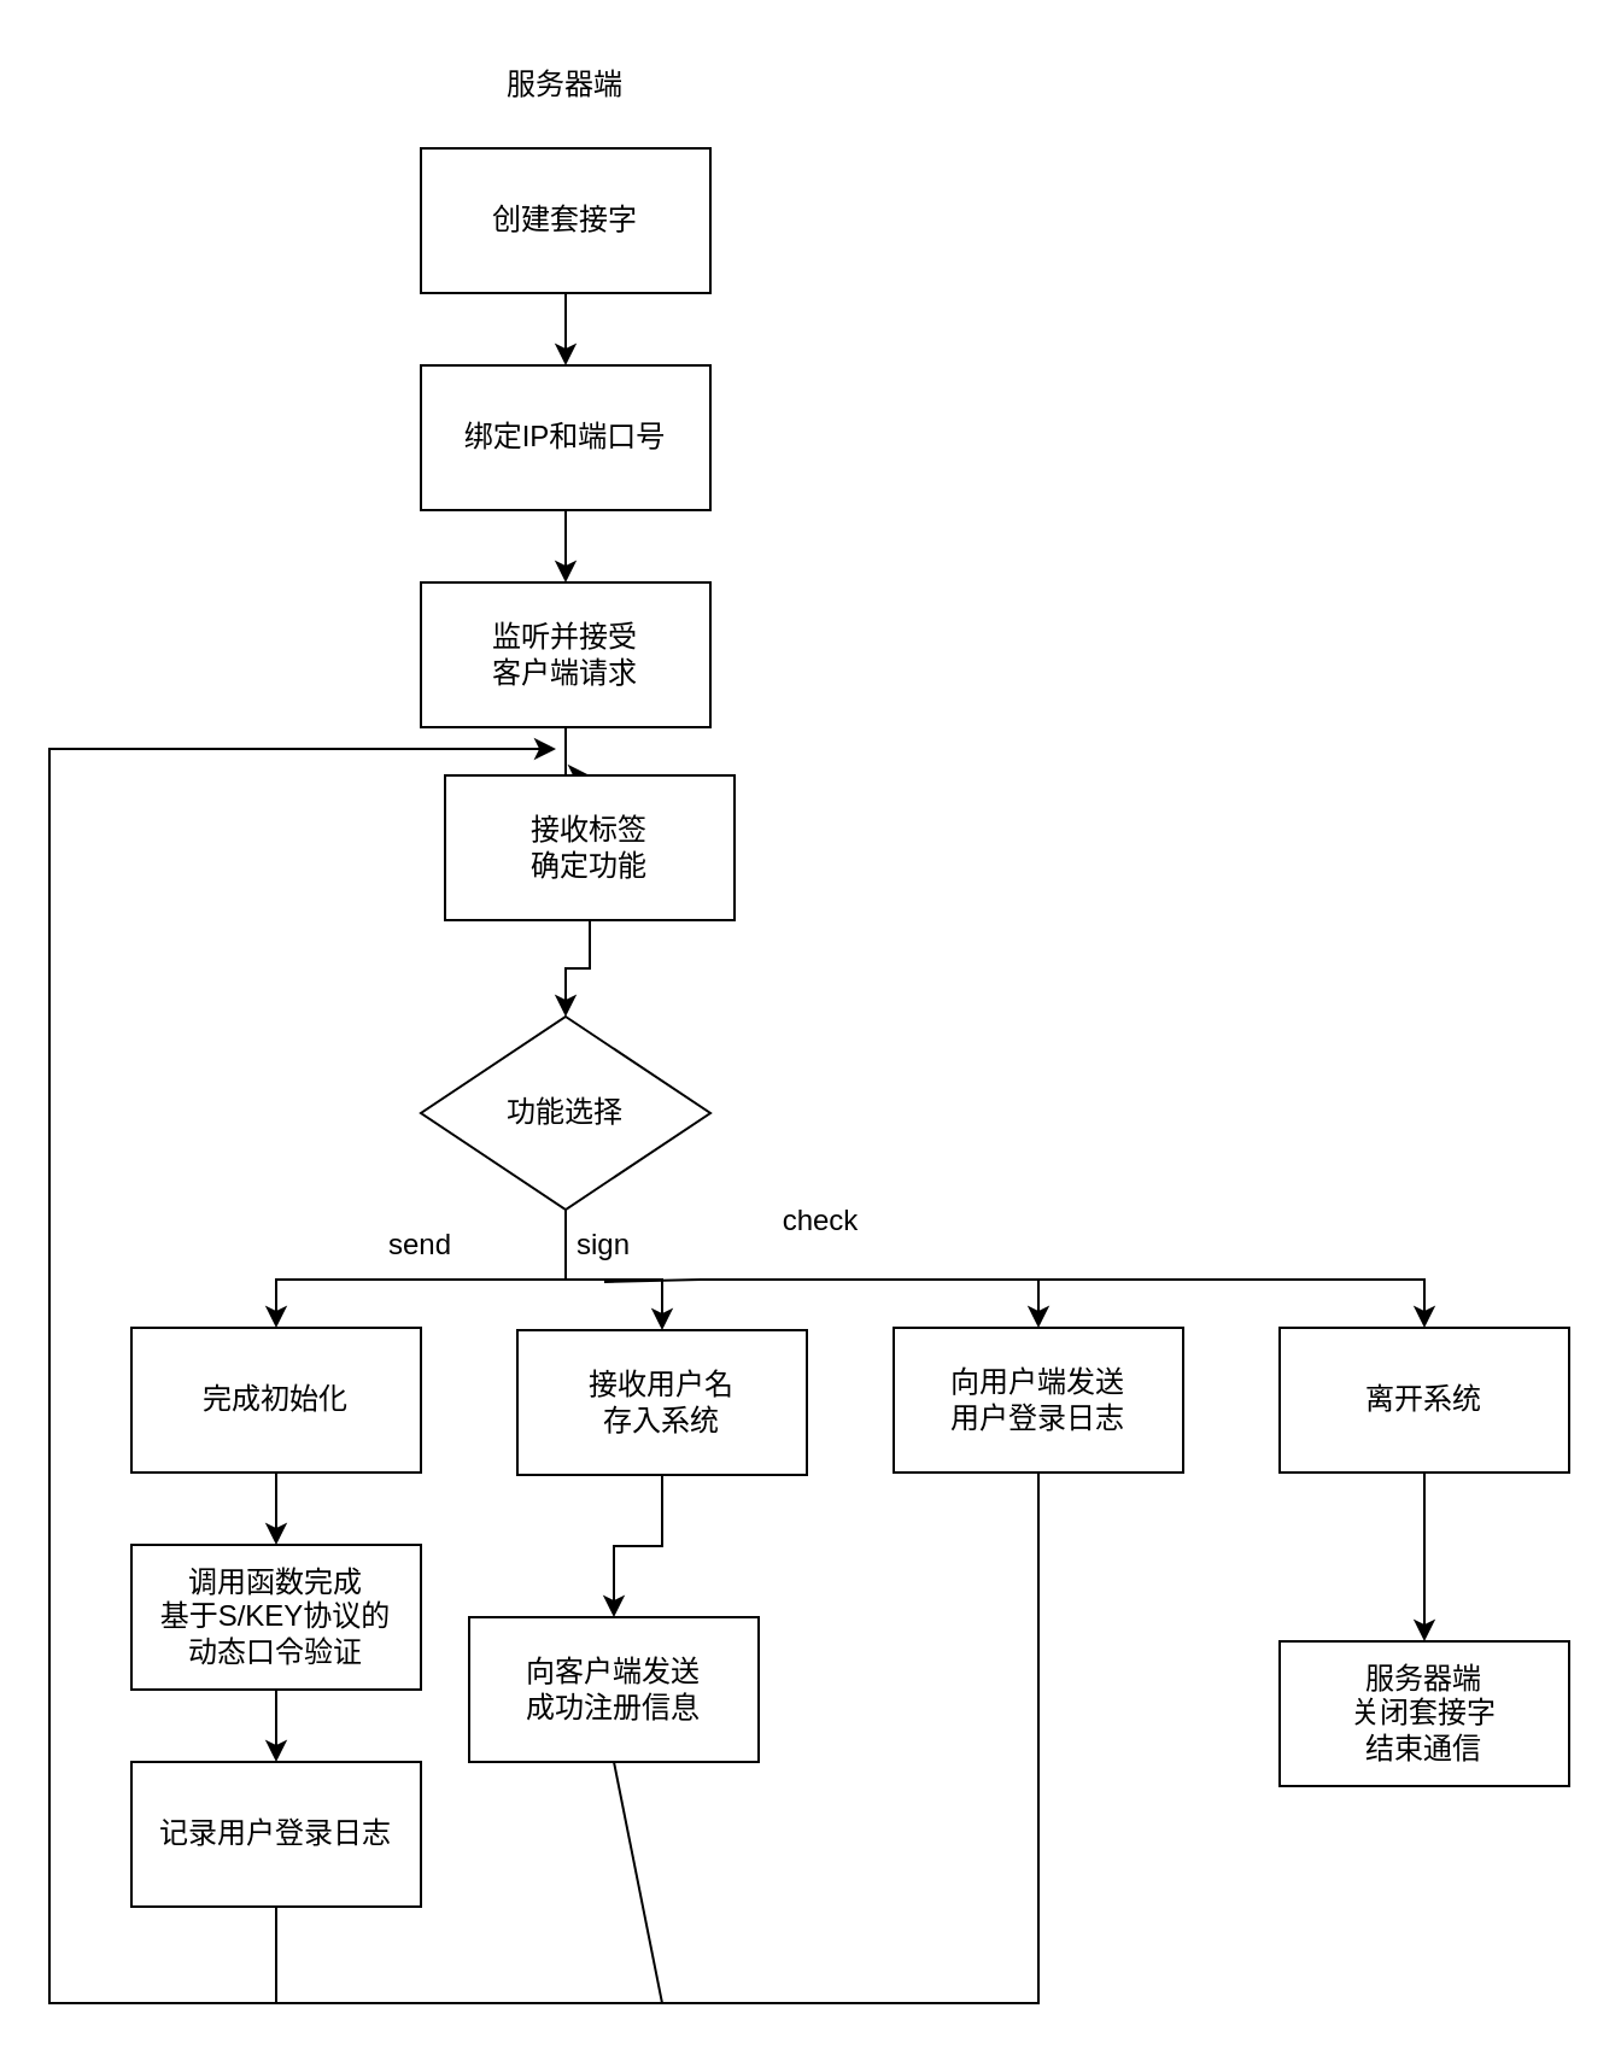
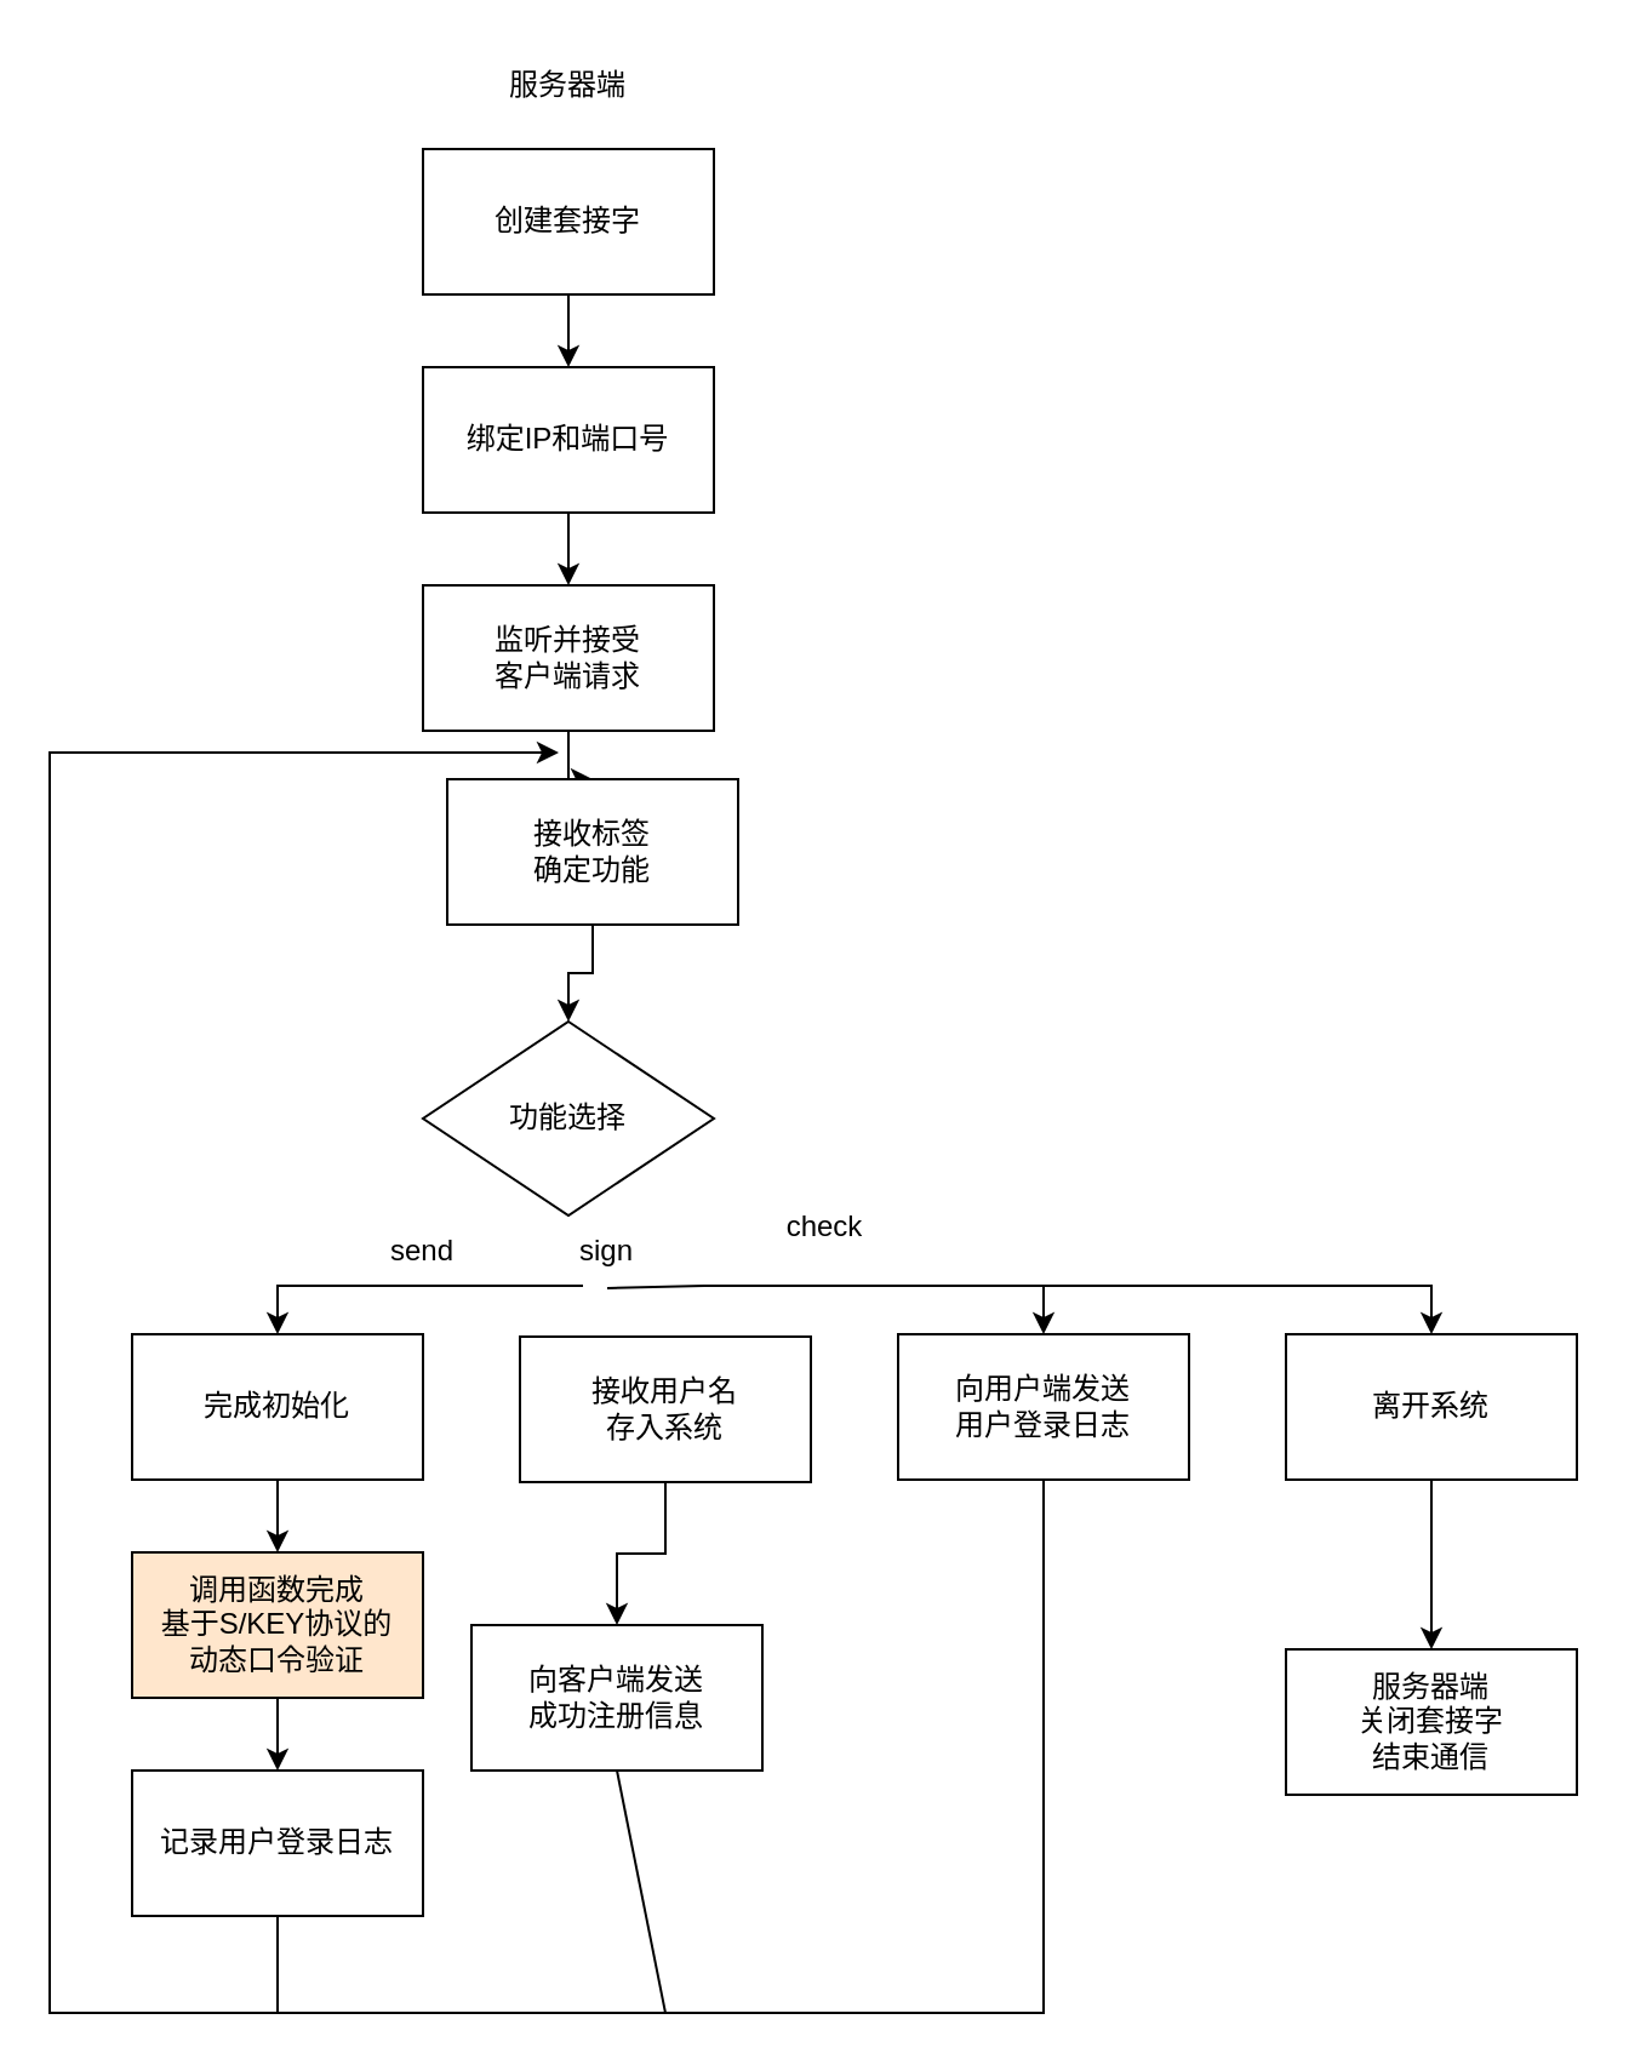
  <mxCell id="0" />
  <mxCell id="1" parent="0" />
  <mxCell id="2" value="" style="edgeStyle=orthogonalEdgeStyle;rounded=0;orthogonalLoop=1;jettySize=auto;html=1;" edge="1" source="3" target="5" parent="1"><mxGeometry relative="1" as="geometry" /></mxCell>
  <mxCell id="3" value="创建套接字" style="rounded=0;whiteSpace=wrap;html=1;" vertex="1" parent="1"><mxGeometry x="174" y="61" width="120" height="60" as="geometry" /></mxCell>
  <mxCell id="4" value="" style="edgeStyle=orthogonalEdgeStyle;rounded=0;orthogonalLoop=1;jettySize=auto;html=1;" edge="1" source="5" target="7" parent="1"><mxGeometry relative="1" as="geometry" /></mxCell>
  <mxCell id="5" value="绑定IP和端口号" style="whiteSpace=wrap;html=1;rounded=0;" vertex="1" parent="1"><mxGeometry x="174" y="151" width="120" height="60" as="geometry" /></mxCell>
  <mxCell id="6" value="" style="edgeStyle=orthogonalEdgeStyle;rounded=0;orthogonalLoop=1;jettySize=auto;html=1;" edge="1" source="7" target="9" parent="1"><mxGeometry relative="1" as="geometry" /></mxCell>
  <mxCell id="7" value="&lt;div&gt;监听并接受&lt;/div&gt;&lt;div&gt;客户端请求&lt;/div&gt;" style="whiteSpace=wrap;html=1;rounded=0;" vertex="1" parent="1"><mxGeometry x="174" y="241" width="120" height="60" as="geometry" /></mxCell>
  <mxCell id="8" value="" style="edgeStyle=orthogonalEdgeStyle;rounded=0;orthogonalLoop=1;jettySize=auto;html=1;" edge="1" source="9" target="11" parent="1"><mxGeometry relative="1" as="geometry" /></mxCell>
  <mxCell id="9" value="&lt;div&gt;接收标签&lt;/div&gt;&lt;div&gt;确定功能&lt;br&gt;&lt;/div&gt;" style="whiteSpace=wrap;html=1;rounded=0;" vertex="1" parent="1"><mxGeometry x="184" y="321" width="120" height="60" as="geometry" /></mxCell>
- <mxCell id="10" value="" style="edgeStyle=orthogonalEdgeStyle;rounded=0;orthogonalLoop=1;jettySize=auto;html=1;" edge="1" source="11" target="13" parent="1"><mxGeometry relative="1" as="geometry"><Array as="points"><mxPoint x="234" y="530" /><mxPoint x="274" y="530" /></Array></mxGeometry></mxCell>
  <mxCell id="11" value="功能选择" style="rhombus;whiteSpace=wrap;html=1;rounded=0;" vertex="1" parent="1"><mxGeometry x="174" y="421" width="120" height="80" as="geometry" /></mxCell>
  <mxCell id="12" value="" style="edgeStyle=orthogonalEdgeStyle;rounded=0;orthogonalLoop=1;jettySize=auto;html=1;" edge="1" parent="1" source="13" target="16"><mxGeometry relative="1" as="geometry" /></mxCell>
  <mxCell id="13" value="&lt;div&gt;接收用户名&lt;/div&gt;&lt;div&gt;存入系统&lt;br&gt;&lt;/div&gt;" style="whiteSpace=wrap;html=1;rounded=0;" vertex="1" parent="1"><mxGeometry x="214" y="551" width="120" height="60" as="geometry" /></mxCell>
  <mxCell id="14" value="sign" style="text;html=1;strokeColor=none;fillColor=none;align=center;verticalAlign=middle;whiteSpace=wrap;rounded=0;" vertex="1" parent="1"><mxGeometry x="220" y="501" width="60" height="30" as="geometry" /></mxCell>
  <mxCell id="15" value="服务器端" style="text;html=1;strokeColor=none;fillColor=none;align=center;verticalAlign=middle;whiteSpace=wrap;rounded=0;" vertex="1" parent="1"><mxGeometry x="204" y="20" width="60" height="30" as="geometry" /></mxCell>
  <mxCell id="16" value="&lt;div&gt;向客户端发送&lt;/div&gt;&lt;div&gt;成功注册信息&lt;/div&gt;" style="whiteSpace=wrap;html=1;rounded=0;" vertex="1" parent="1"><mxGeometry x="194" y="670" width="120" height="60" as="geometry" /></mxCell>
  <mxCell id="17" value="" style="edgeStyle=orthogonalEdgeStyle;rounded=0;orthogonalLoop=1;jettySize=auto;html=1;" edge="1" parent="1" source="18" target="22"><mxGeometry relative="1" as="geometry" /></mxCell>
  <mxCell id="18" value="完成初始化" style="rounded=0;whiteSpace=wrap;html=1;" vertex="1" parent="1"><mxGeometry x="54" y="550" width="120" height="60" as="geometry" /></mxCell>
  <mxCell id="19" value="" style="endArrow=classic;html=1;rounded=0;entryX=0.5;entryY=0;entryDx=0;entryDy=0;" edge="1" parent="1" target="18"><mxGeometry width="50" height="50" relative="1" as="geometry"><mxPoint x="240" y="530" as="sourcePoint" /><mxPoint x="140" y="450" as="targetPoint" /><Array as="points"><mxPoint x="114" y="530" /></Array></mxGeometry></mxCell>
  <mxCell id="20" value="send" style="text;html=1;strokeColor=none;fillColor=none;align=center;verticalAlign=middle;whiteSpace=wrap;rounded=0;" vertex="1" parent="1"><mxGeometry x="144" y="501" width="60" height="30" as="geometry" /></mxCell>
  <mxCell id="21" value="" style="edgeStyle=orthogonalEdgeStyle;rounded=0;orthogonalLoop=1;jettySize=auto;html=1;" edge="1" parent="1" source="22" target="23"><mxGeometry relative="1" as="geometry" /></mxCell>
- <mxCell id="22" value="&lt;div&gt;调用函数完成&lt;/div&gt;&lt;div&gt;基于S/KEY协议的&lt;/div&gt;&lt;div&gt;动态口令验证&lt;/div&gt;" style="whiteSpace=wrap;html=1;rounded=0;" vertex="1" parent="1"><mxGeometry x="54" y="640" width="120" height="60" as="geometry" /></mxCell>
+ <mxCell id="22" value="&lt;div&gt;调用函数完成&lt;/div&gt;&lt;div&gt;基于S/KEY协议的&lt;/div&gt;&lt;div&gt;动态口令验证&lt;/div&gt;" style="whiteSpace=wrap;html=1;rounded=0;fillColor=#ffe6cc;" vertex="1" parent="1"><mxGeometry x="54" y="640" width="120" height="60" as="geometry" /></mxCell>
  <mxCell id="23" value="记录用户登录日志" style="whiteSpace=wrap;html=1;rounded=0;" vertex="1" parent="1"><mxGeometry x="54" y="730" width="120" height="60" as="geometry" /></mxCell>
  <mxCell id="24" value="&lt;div&gt;向用户端发送&lt;/div&gt;&lt;div&gt;用户登录日志&lt;/div&gt;" style="rounded=0;whiteSpace=wrap;html=1;" vertex="1" parent="1"><mxGeometry x="370" y="550" width="120" height="60" as="geometry" /></mxCell>
  <mxCell id="25" value="" style="endArrow=classic;html=1;rounded=0;exitX=0.5;exitY=1;exitDx=0;exitDy=0;" edge="1" parent="1" source="14" target="24"><mxGeometry width="50" height="50" relative="1" as="geometry"><mxPoint x="310" y="530" as="sourcePoint" /><mxPoint x="410" y="480" as="targetPoint" /><Array as="points"><mxPoint x="290" y="530" /><mxPoint x="430" y="530" /></Array></mxGeometry></mxCell>
  <mxCell id="26" value="" style="edgeStyle=orthogonalEdgeStyle;rounded=0;orthogonalLoop=1;jettySize=auto;html=1;" edge="1" parent="1" source="27" target="30"><mxGeometry relative="1" as="geometry" /></mxCell>
  <mxCell id="27" value="离开系统" style="rounded=0;whiteSpace=wrap;html=1;" vertex="1" parent="1"><mxGeometry x="530" y="550" width="120" height="60" as="geometry" /></mxCell>
  <mxCell id="28" value="" style="endArrow=classic;html=1;rounded=0;entryX=0.5;entryY=0;entryDx=0;entryDy=0;" edge="1" parent="1" target="27"><mxGeometry width="50" height="50" relative="1" as="geometry"><mxPoint x="420" y="530" as="sourcePoint" /><mxPoint x="460" y="440" as="targetPoint" /><Array as="points"><mxPoint x="590" y="530" /></Array></mxGeometry></mxCell>
  <mxCell id="29" value="check" style="text;html=1;strokeColor=none;fillColor=none;align=center;verticalAlign=middle;whiteSpace=wrap;rounded=0;" vertex="1" parent="1"><mxGeometry x="310" y="491" width="60" height="30" as="geometry" /></mxCell>
  <mxCell id="30" value="&lt;div&gt;服务器端&lt;/div&gt;&lt;div&gt;关闭套接字&lt;/div&gt;&lt;div&gt;结束通信&lt;br&gt;&lt;/div&gt;" style="whiteSpace=wrap;html=1;rounded=0;" vertex="1" parent="1"><mxGeometry x="530" y="680" width="120" height="60" as="geometry" /></mxCell>
  <mxCell id="31" value="" style="endArrow=classic;html=1;rounded=0;exitX=0.5;exitY=1;exitDx=0;exitDy=0;" edge="1" parent="1" source="23"><mxGeometry width="50" height="50" relative="1" as="geometry"><mxPoint x="110" y="830" as="sourcePoint" /><mxPoint x="230" y="310" as="targetPoint" /><Array as="points"><mxPoint x="114" y="830" /><mxPoint x="20" y="830" /><mxPoint x="20" y="310" /></Array></mxGeometry></mxCell>
  <mxCell id="32" value="" style="endArrow=none;html=1;rounded=0;entryX=0.5;entryY=1;entryDx=0;entryDy=0;" edge="1" parent="1" target="16"><mxGeometry width="50" height="50" relative="1" as="geometry"><mxPoint x="110" y="830" as="sourcePoint" /><mxPoint x="350" y="860" as="targetPoint" /><Array as="points"><mxPoint x="274" y="830" /></Array></mxGeometry></mxCell>
  <mxCell id="33" value="" style="endArrow=none;html=1;rounded=0;entryX=0.5;entryY=1;entryDx=0;entryDy=0;" edge="1" parent="1" target="24"><mxGeometry width="50" height="50" relative="1" as="geometry"><mxPoint x="270" y="830" as="sourcePoint" /><mxPoint x="400" y="690" as="targetPoint" /><Array as="points"><mxPoint x="430" y="830" /></Array></mxGeometry></mxCell>
